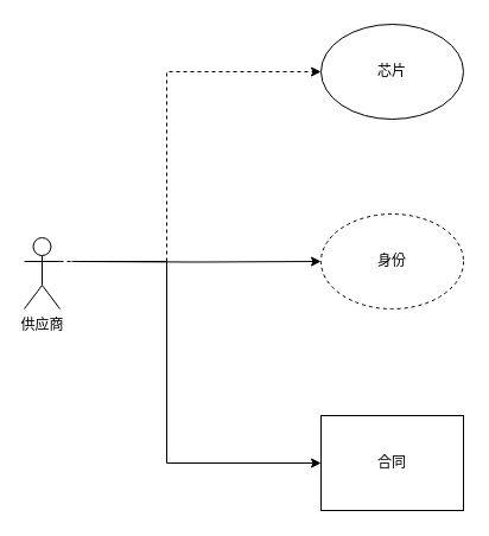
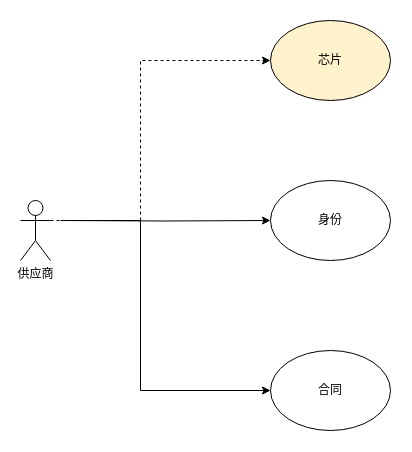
  <mxCell id="0" />
  <mxCell id="1" parent="0" />
  <mxCell id="2" style="edgeStyle=orthogonalEdgeStyle;rounded=0;orthogonalLoop=1;jettySize=auto;html=1;exitX=1;exitY=0.333;exitDx=0;exitDy=0;exitPerimeter=0;entryX=0;entryY=0.5;entryDx=0;entryDy=0;dashed=1;" edge="1" parent="1" source="3" target="4"><mxGeometry relative="1" as="geometry"><Array as="points"><mxPoint x="140" y="220" /><mxPoint x="140" y="60" /></Array></mxGeometry></mxCell>
  <mxCell id="3" value="供应商" style="shape=umlActor;verticalLabelPosition=bottom;verticalAlign=top;html=1;outlineConnect=0;" vertex="1" parent="1"><mxGeometry x="20" y="200" width="30" height="60" as="geometry" /></mxCell>
- <mxCell id="4" value="芯片" style="ellipse;whiteSpace=wrap;html=1;" vertex="1" parent="1"><mxGeometry x="270" y="20" width="120" height="80" as="geometry" /></mxCell>
- <mxCell id="5" value="身份" style="ellipse;whiteSpace=wrap;html=1;dashed=1;" vertex="1" parent="1"><mxGeometry x="270" y="180" width="120" height="80" as="geometry" /></mxCell>
- <mxCell id="6" value="合同" style="whiteSpace=wrap;html=1;rounded=0;" vertex="1" parent="1"><mxGeometry x="270" y="350" width="120" height="80" as="geometry" /></mxCell>
+ <mxCell id="4" value="芯片" style="ellipse;whiteSpace=wrap;html=1;fillColor=#fff2cc;" vertex="1" parent="1"><mxGeometry x="270" y="20" width="120" height="80" as="geometry" /></mxCell>
+ <mxCell id="5" value="身份" style="ellipse;whiteSpace=wrap;html=1;" vertex="1" parent="1"><mxGeometry x="270" y="180" width="120" height="80" as="geometry" /></mxCell>
+ <mxCell id="6" value="合同" style="ellipse;whiteSpace=wrap;html=1;" vertex="1" parent="1"><mxGeometry x="270" y="350" width="120" height="80" as="geometry" /></mxCell>
  <mxCell id="7" style="edgeStyle=orthogonalEdgeStyle;rounded=0;orthogonalLoop=1;jettySize=auto;html=1;entryX=0;entryY=0.5;entryDx=0;entryDy=0;" edge="1" parent="1" target="5"><mxGeometry relative="1" as="geometry"><mxPoint x="60" y="220" as="sourcePoint" /><mxPoint x="230" y="240" as="targetPoint" /></mxGeometry></mxCell>
  <mxCell id="8" style="edgeStyle=orthogonalEdgeStyle;rounded=0;orthogonalLoop=1;jettySize=auto;html=1;entryX=0;entryY=0.5;entryDx=0;entryDy=0;" edge="1" parent="1" target="6"><mxGeometry relative="1" as="geometry"><mxPoint x="70" y="220" as="sourcePoint" /><mxPoint x="280" y="230" as="targetPoint" /><Array as="points"><mxPoint x="140" y="220" /><mxPoint x="140" y="390" /></Array></mxGeometry></mxCell>
